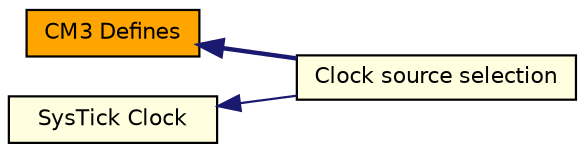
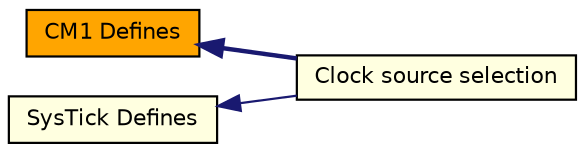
  digraph {
    rankdir=LR
    node [color=black fillcolor=lightyellow fontname=Helvetica fontsize=10 shape=record style=filled]
    edge [color=midnightblue dir=back fontname=Helvetica fontsize=10 labelfontname=Helvetica labelfontsize=10 shape=plaintext]
    n1 [height=0.2 label="Clock source selection" width=0.4]
-   n2 [fillcolor=orange height=0.2 label="CM3 Defines" width=0.4]
-   n3 [fontcolor=black height=0.2 label="SysTick Clock" width=0.4]
+   n2 [fillcolor=orange height=0.2 label="CM1 Defines" width=0.4]
+   n3 [fontcolor=black height=0.2 label="SysTick Defines" width=0.4]
    n2 -> n1 [style=bold]
    n3 -> n1 [style=solid]
  }
